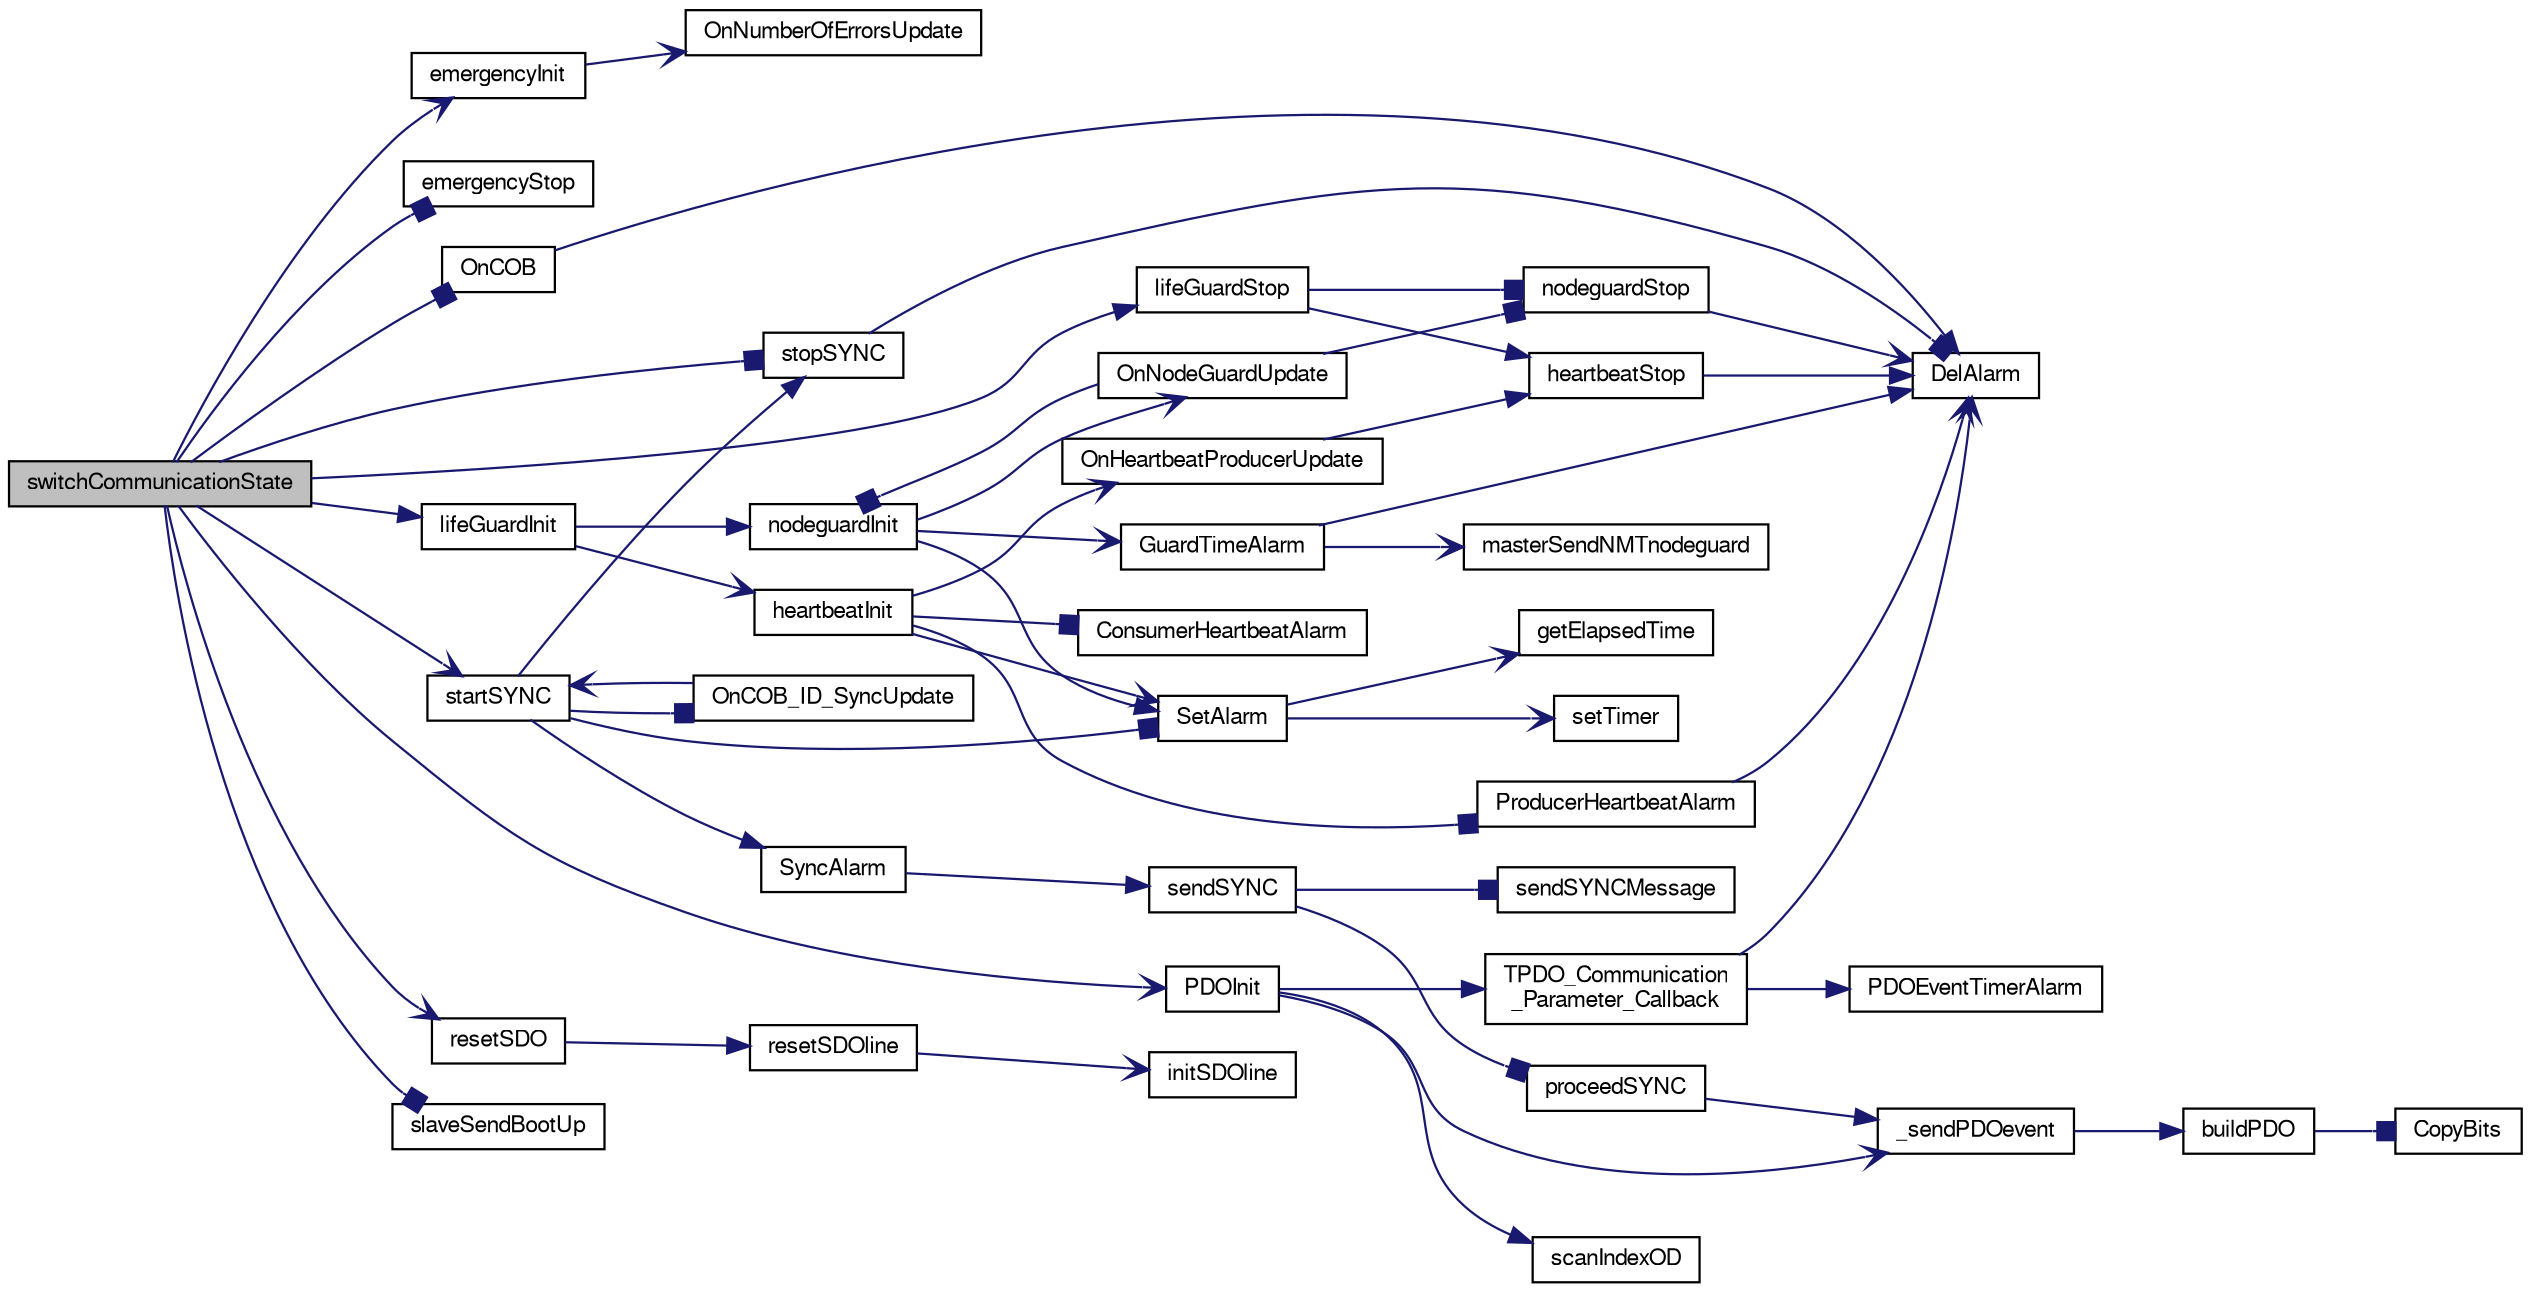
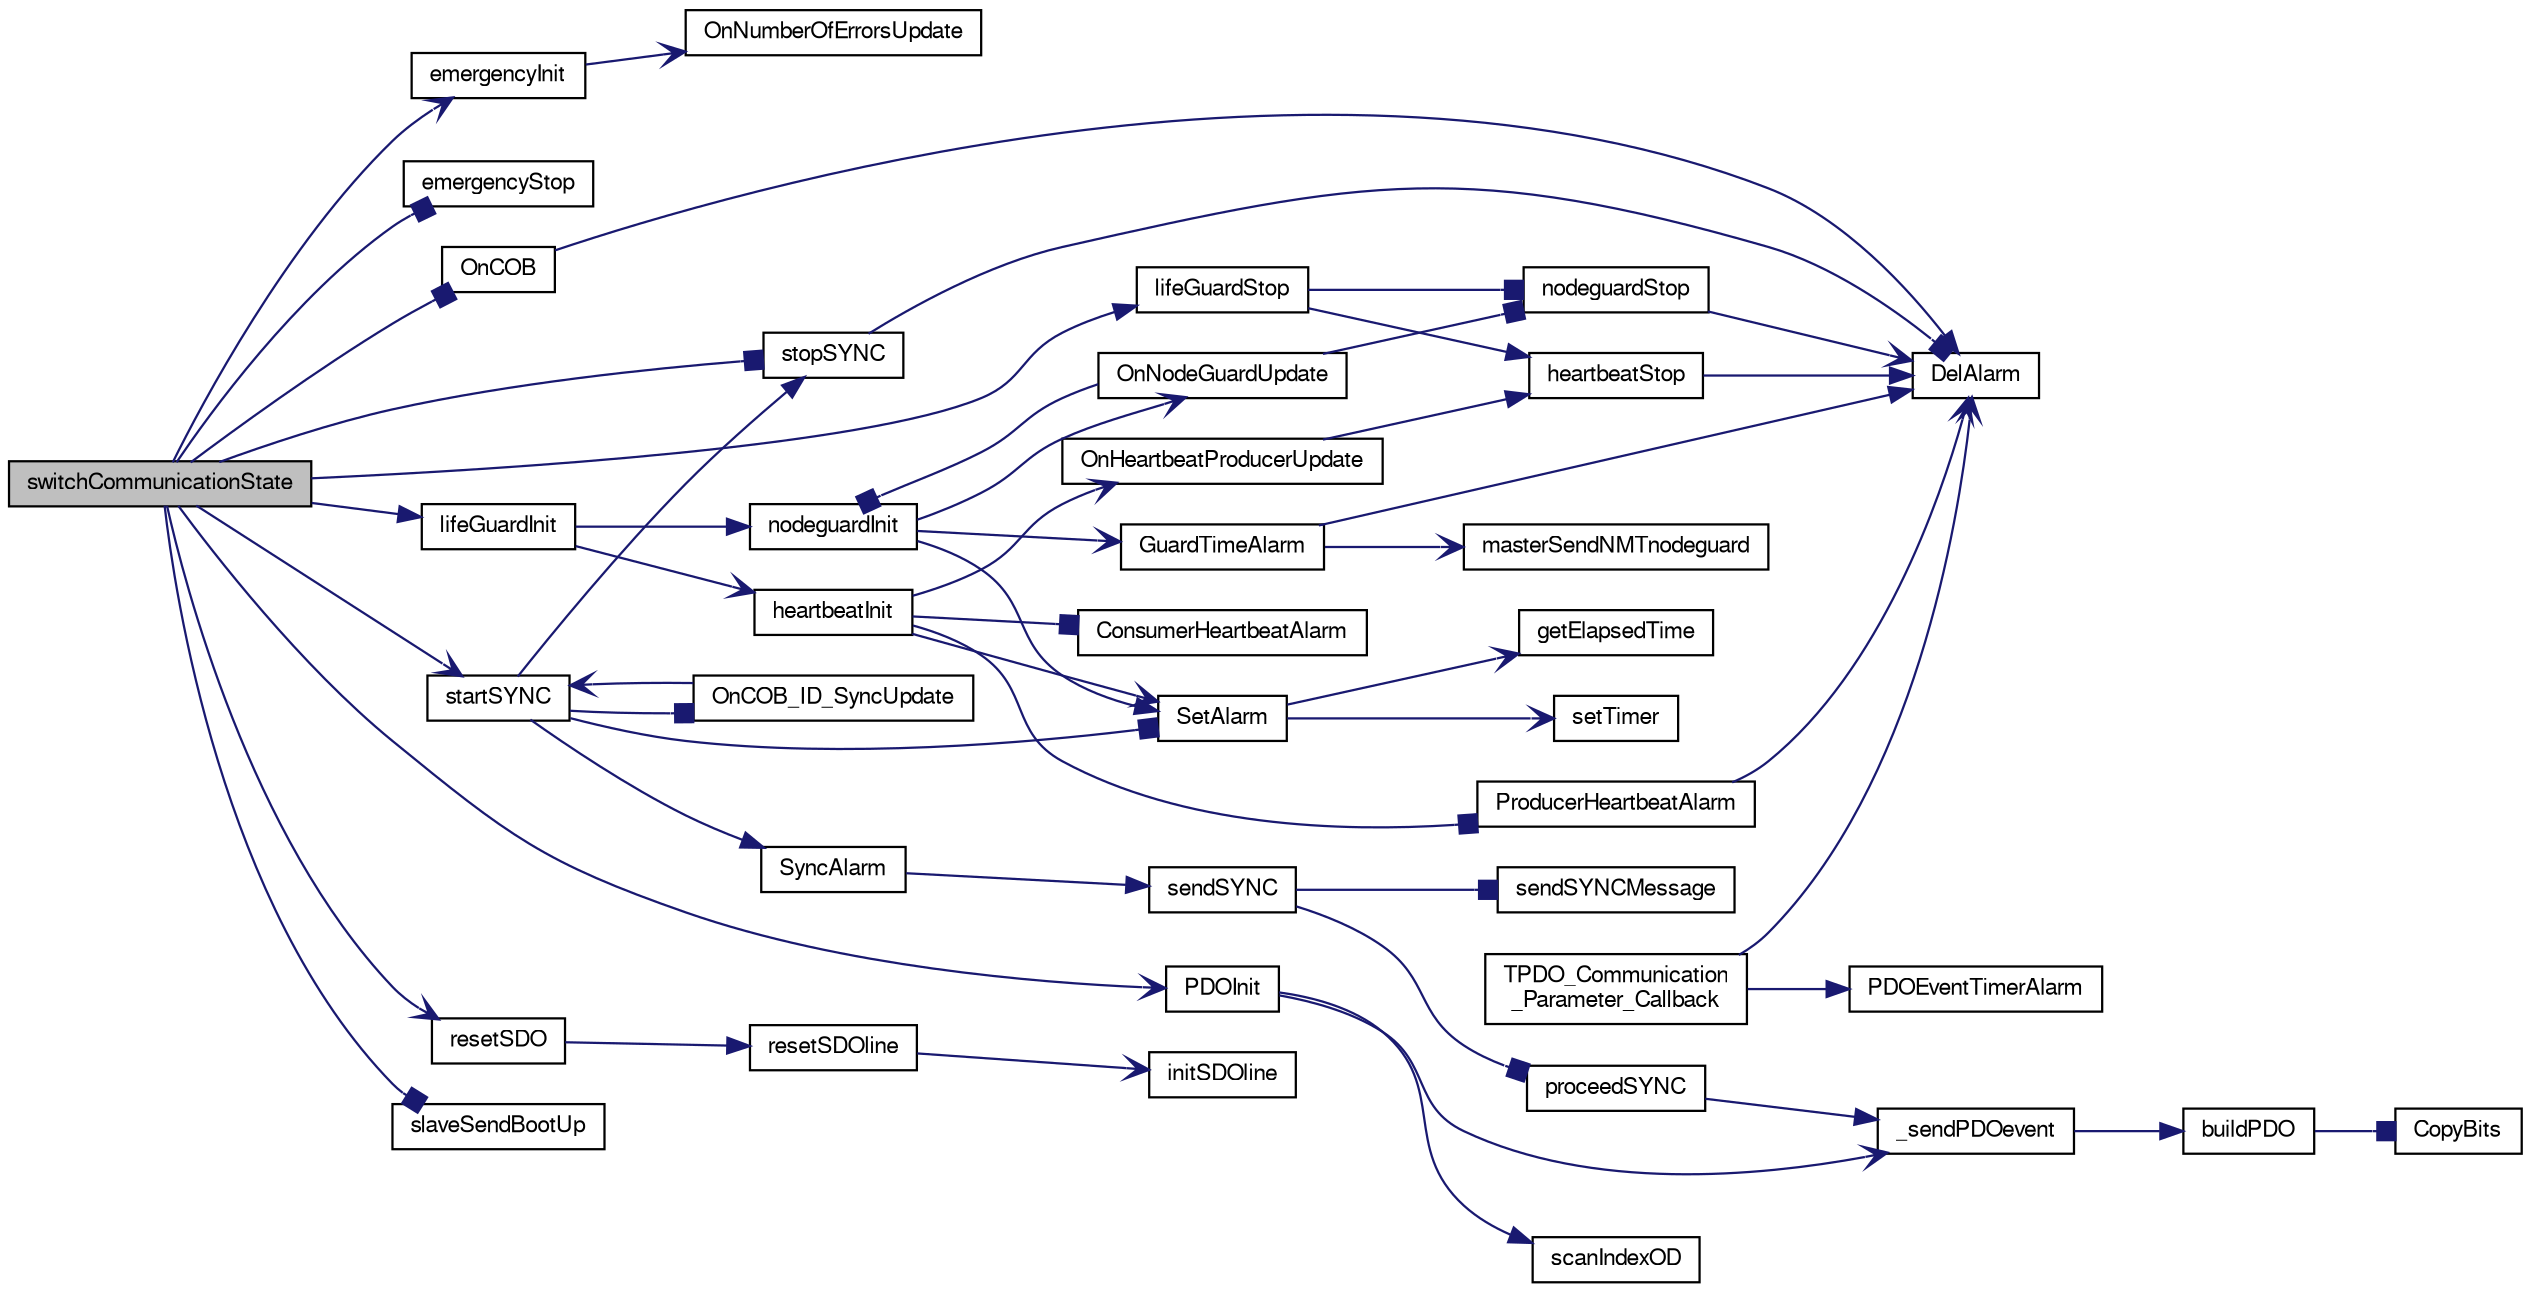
  digraph {
    rankdir=LR
    node [color=black fillcolor=white fontname=FreeSans fontsize=10 shape=record style=filled]
    edge [arrowhead=vee color=midnightblue fontname=FreeSans fontsize=10 labelfontname=FreeSans labelfontsize=10 style=solid]
    n1 [fillcolor=grey75 fontcolor=black height=0.2 label=switchCommunicationState width=0.4]
    n2 [height=0.2 label=emergencyInit width=0.4]
    n3 [height=0.2 label=emergencyStop width=0.4]
    n4 [height=0.2 label=lifeGuardInit width=0.4]
    n5 [height=0.2 label=lifeGuardStop width=0.4]
    n6 [height=0.2 label=PDOInit width=0.4]
    n7 [height=0.2 label=OnCOB width=0.4]
    n8 [height=0.2 label=resetSDO width=0.4]
    n9 [height=0.2 label=slaveSendBootUp width=0.4]
    n10 [height=0.2 label=startSYNC width=0.4]
    n11 [height=0.2 label=stopSYNC width=0.4]
    n12 [height=0.2 label=OnNumberOfErrorsUpdate width=0.4]
    n13 [height=0.2 label=heartbeatInit width=0.4]
    n14 [height=0.2 label=nodeguardInit width=0.4]
    n15 [height=0.2 label=heartbeatStop width=0.4]
    n16 [height=0.2 label=nodeguardStop width=0.4]
    n17 [height=0.2 label=_sendPDOevent width=0.4]
    n18 [height=0.2 label=scanIndexOD width=0.4]
    n19 [height=0.2 label="TPDO_Communication\l_Parameter_Callback" width=0.4]
    n20 [height=0.2 label=DelAlarm width=0.4]
    n21 [height=0.2 label=resetSDOline width=0.4]
    n22 [height=0.2 label=SetAlarm width=0.4]
    n23 [height=0.2 label=OnCOB_ID_SyncUpdate width=0.4]
    n24 [height=0.2 label=SyncAlarm width=0.4]
    n25 [height=0.2 label=OnHeartbeatProducerUpdate width=0.4]
    n26 [height=0.2 label=ConsumerHeartbeatAlarm width=0.4]
    n27 [height=0.2 label=ProducerHeartbeatAlarm width=0.4]
    n28 [height=0.2 label=OnNodeGuardUpdate width=0.4]
    n29 [height=0.2 label=GuardTimeAlarm width=0.4]
    n30 [height=0.2 label=getElapsedTime width=0.4]
    n31 [height=0.2 label=setTimer width=0.4]
    n32 [height=0.2 label=masterSendNMTnodeguard width=0.4]
    n33 [height=0.2 label=buildPDO width=0.4]
    n34 [height=0.2 label=PDOEventTimerAlarm width=0.4]
    n35 [height=0.2 label=CopyBits width=0.4]
    n36 [height=0.2 label=initSDOline width=0.4]
    n37 [height=0.2 label=sendSYNC width=0.4]
    n38 [height=0.2 label=sendSYNCMessage width=0.4]
    n39 [height=0.2 label=proceedSYNC width=0.4]
    n1 -> n2
    n1 -> n3 [arrowhead=box]
    n1 -> n4 [arrowhead=normal]
    n1 -> n5 [arrowhead=normal]
    n1 -> n6
    n1 -> n7 [arrowhead=box]
    n1 -> n8
    n1 -> n9 [arrowhead=box]
    n1 -> n10
    n1 -> n11 [arrowhead=box]
    n2 -> n12
    n4 -> n13
    n4 -> n14 [arrowhead=normal]
    n5 -> n15 [arrowhead=normal]
    n5 -> n16 [arrowhead=box]
    n6 -> n17
    n6 -> n18 [arrowhead=normal]
-   n6 -> n19 [arrowhead=normal]
    n7 -> n20 [arrowhead=normal]
    n8 -> n21 [arrowhead=normal]
    n10 -> n11 [arrowhead=normal]
    n10 -> n22 [arrowhead=box]
    n10 -> n23 [arrowhead=box]
    n10 -> n24 [arrowhead=normal]
    n11 -> n20 [arrowhead=box]
    n13 -> n22
    n13 -> n25
    n13 -> n26 [arrowhead=box]
    n13 -> n27 [arrowhead=box]
    n14 -> n22 [arrowhead=normal]
    n14 -> n28
    n14 -> n29
    n15 -> n20 [arrowhead=normal]
    n16 -> n20
    n17 -> n33 [arrowhead=normal]
    n19 -> n20
    n19 -> n34 [arrowhead=normal]
    n21 -> n36
    n22 -> n30
    n22 -> n31
    n23 -> n10
    n24 -> n37 [arrowhead=normal]
    n25 -> n15 [arrowhead=normal]
    n27 -> n20
    n28 -> n14 [arrowhead=box]
    n28 -> n16 [arrowhead=box]
    n29 -> n20 [arrowhead=normal]
    n29 -> n32
    n33 -> n35 [arrowhead=box]
    n37 -> n38 [arrowhead=box]
    n37 -> n39 [arrowhead=box]
    n39 -> n17 [arrowhead=normal]
  }
